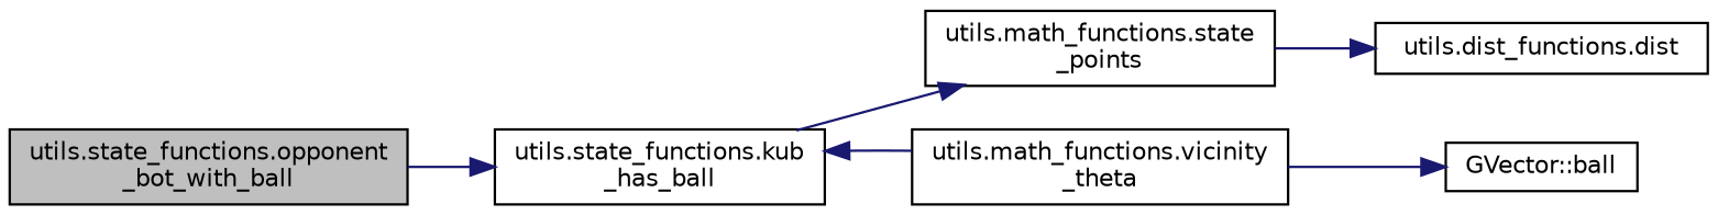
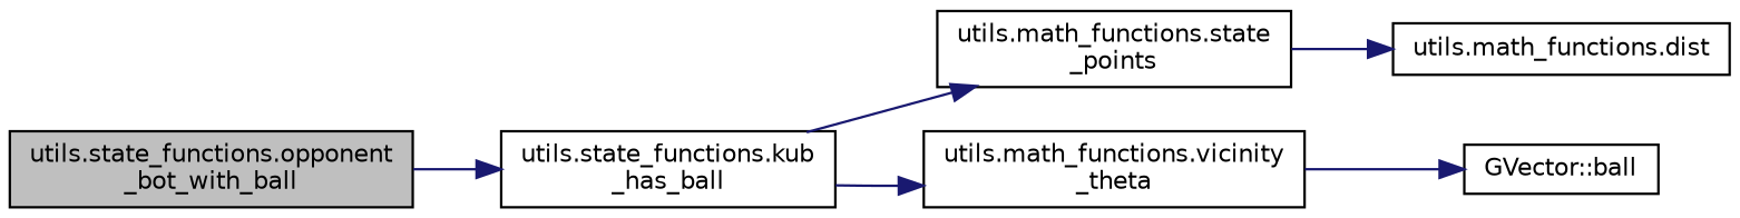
  digraph {
    rankdir=LR
    node [color=black fillcolor=white fontname=Helvetica fontsize=10 shape=record style=filled]
    edge [color=midnightblue fontname=Helvetica fontsize=10 labelfontname=Helvetica labelfontsize=10 style=solid]
    n1 [fillcolor=grey75 fontcolor=black height=0.2 label="utils.state_functions.opponent\l_bot_with_ball" width=0.4]
    n2 [height=0.2 label="utils.state_functions.kub\l_has_ball" width=0.4]
    n3 [height=0.2 label="utils.math_functions.state\l_points" width=0.4]
    n4 [height=0.2 label="utils.math_functions.vicinity\l_theta" width=0.4]
-   n5 [height=0.2 label="utils.dist_functions.dist" width=0.4]
+   n5 [height=0.2 label="utils.math_functions.dist" width=0.4]
    n6 [height=0.2 label="GVector::ball" width=0.4]
    n1 -> n2
    n2 -> n3
-   n4 -> n2
+   n2 -> n4
    n3 -> n5
    n4 -> n6
  }
